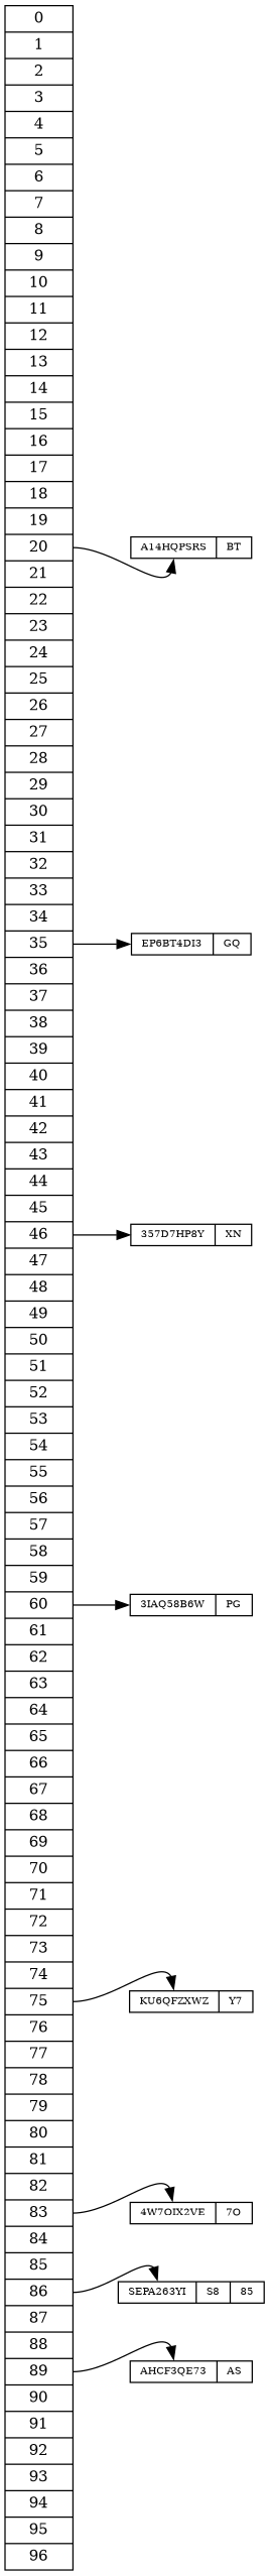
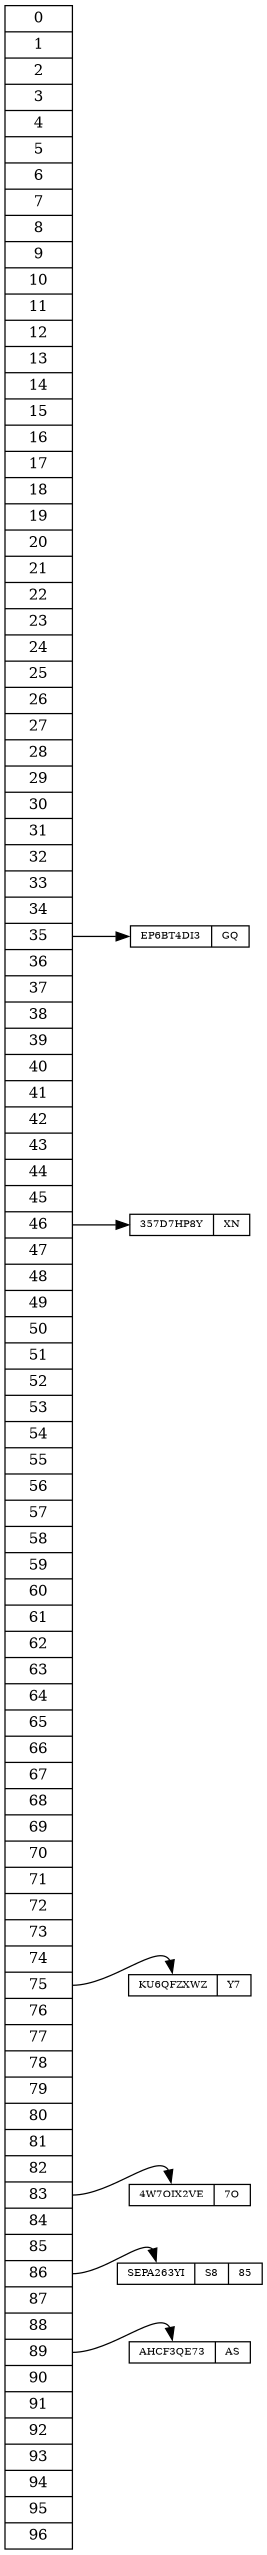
  digraph {
    nodesep=.01
    rankdir=LR
    splines=true
    node [fontsize=8 shape=record]
    edge [headport=l]
    n1 [fontsize=12 height=.1 label="<f0>0|<f1>1|<f2>2|<f3>3|<f4>4|<f5>5|<f6>6|<f7>7|<f8>8|<f9>9|<f10>10|<f11>11|<f12>12|<f13>13|<f14>14|<f15>15|<f16>16|<f17>17|<f18>18|<f19>19|<f20>20|<f21>21|<f22>22|<f23>23|<f24>24|<f25>25|<f26>26|<f27>27|<f28>28|<f29>29|<f30>30|<f31>31|<f32>32|<f33>33|<f34>34|<f35>35|<f36>36|<f37>37|<f38>38|<f39>39|<f40>40|<f41>41|<f42>42|<f43>43|<f44>44|<f45>45|<f46>46|<f47>47|<f48>48|<f49>49|<f50>50|<f51>51|<f52>52|<f53>53|<f54>54|<f55>55|<f56>56|<f57>57|<f58>58|<f59>59|<f60>60|<f61>61|<f62>62|<f63>63|<f64>64|<f65>65|<f66>66|<f67>67|<f68>68|<f69>69|<f70>70|<f71>71|<f72>72|<f73>73|<f74>74|<f75>75|<f76>76|<f77>77|<f78>78|<f79>79|<f80>80|<f81>81|<f82>82|<f83>83|<f84>84|<f85>85|<f86>86|<f87>87|<f88>88|<f89>89|<f90>90|<f91>91|<f92>92|<f93>93|<f94>94|<f95>95|<f96>96"]
-   n2 [height=.1 label="{<l>A14HQPSRS|BT}"]
    n3 [height=.1 label="{<l>EP6BT4DI3|GQ}"]
    n4 [height=.1 label="{<l>357D7HP8Y|XN}"]
-   n5 [height=.1 label="{<l>3IAQ58B6W|PG}"]
    n6 [height=.1 label="{<l>KU6QFZXWZ|Y7}"]
    n7 [height=.1 label="{<l>4W7OIX2VE|7O}"]
    n8 [height=.1 label="{<l>SEPA263YI|S8|85}"]
    n9 [height=.1 label="{<l>AHCF3QE73|AS}"]
-   n1 -> n2 [tailport=f20]
    n1 -> n3 [tailport=f35]
    n1 -> n4 [tailport=f46]
-   n1 -> n5 [tailport=f60]
    n1 -> n6 [tailport=f75]
    n1 -> n7 [tailport=f83]
    n1 -> n8 [tailport=f86]
    n1 -> n9 [tailport=f89]
  }
